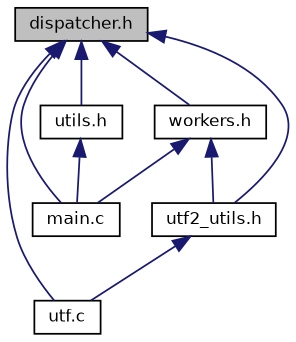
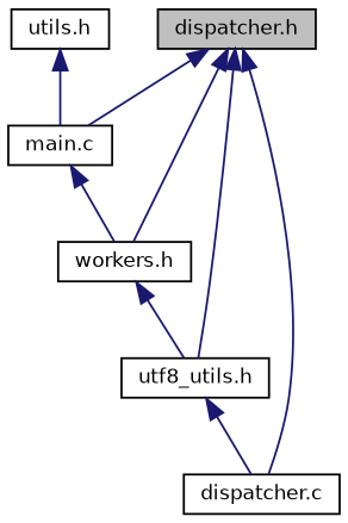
  digraph {
    node [color=black fillcolor=white fontname=Helvetica fontsize=10 shape=record style=filled]
    edge [color=midnightblue dir=back fontname=Helvetica fontsize=10 labelfontname=Helvetica labelfontsize=10 style=solid]
    n1 [fillcolor=grey75 fontcolor=black height=0.2 label="dispatcher.h" width=0.4]
-   n2 [height=0.2 label="utf.c" width=0.4]
+   n2 [height=0.2 label="dispatcher.c" width=0.4]
    n3 [height=0.2 label="main.c" width=0.4]
-   n4 [height=0.2 label="utf2_utils.h" width=0.4]
+   n4 [height=0.2 label="utf8_utils.h" width=0.4]
    n5 [height=0.2 label="utils.h" width=0.4]
    n6 [height=0.2 label="workers.h" width=0.4]
    n1 -> n2
    n1 -> n3
    n1 -> n4
-   n1 -> n5
    n1 -> n6
    n4 -> n2
    n5 -> n3
-   n6 -> n3
+   n3 -> n6
    n6 -> n4
  }
